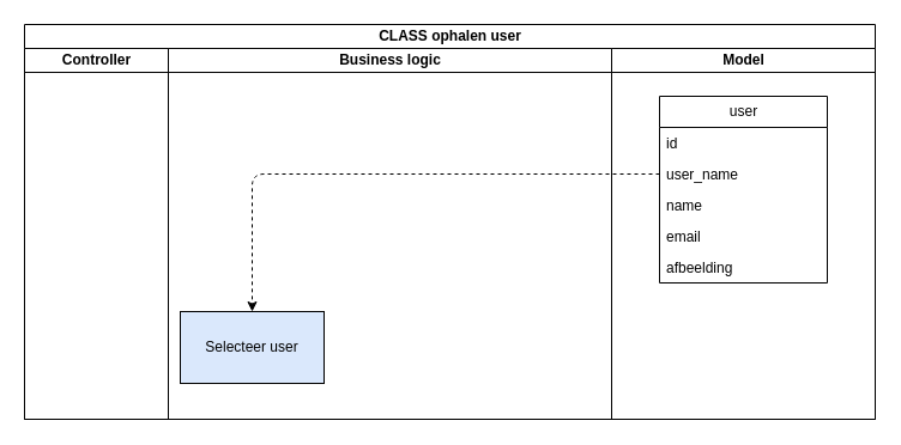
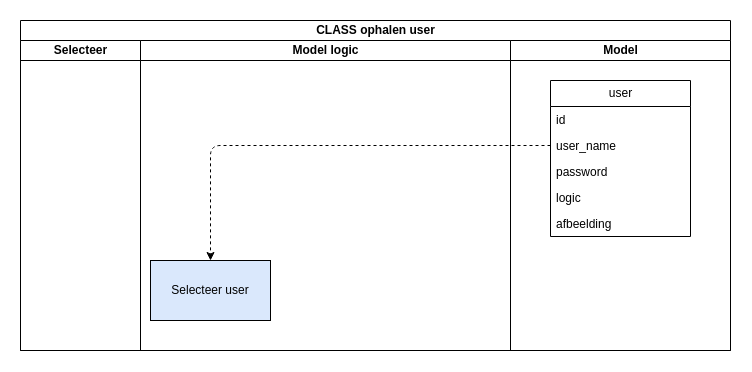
  <mxCell id="0" />
  <mxCell id="1" parent="0" />
  <mxCell id="2" value="CLASS ophalen user" style="swimlane;childLayout=stackLayout;resizeParent=1;resizeParentMax=0;startSize=20;html=1;" vertex="1" parent="1"><mxGeometry x="20" y="20" width="710" height="330" as="geometry" /></mxCell>
- <mxCell id="3" value="Controller" style="swimlane;startSize=20;html=1;" vertex="1" parent="2"><mxGeometry y="20" width="120" height="310" as="geometry" /></mxCell>
- <mxCell id="4" value="Business logic" style="swimlane;startSize=20;html=1;" vertex="1" parent="2"><mxGeometry x="120" y="20" width="370" height="310" as="geometry" /></mxCell>
+ <mxCell id="3" value="Selecteer" style="swimlane;startSize=20;html=1;" vertex="1" parent="2"><mxGeometry y="20" width="120" height="310" as="geometry" /></mxCell>
+ <mxCell id="4" value="Model logic" style="swimlane;startSize=20;html=1;" vertex="1" parent="2"><mxGeometry x="120" y="20" width="370" height="310" as="geometry" /></mxCell>
  <mxCell id="5" value="Selecteer user" style="rounded=0;whiteSpace=wrap;html=1;fillColor=#dae8fc;" vertex="1" parent="4"><mxGeometry x="10" y="220" width="120" height="60" as="geometry" /></mxCell>
  <mxCell id="6" value="Model" style="swimlane;startSize=20;html=1;" vertex="1" parent="2"><mxGeometry x="490" y="20" width="220" height="310" as="geometry" /></mxCell>
  <mxCell id="7" value="user" style="swimlane;fontStyle=0;childLayout=stackLayout;horizontal=1;startSize=26;fillColor=none;horizontalStack=0;resizeParent=1;resizeParentMax=0;resizeLast=0;collapsible=1;marginBottom=0;html=1;" vertex="1" parent="6"><mxGeometry x="40" y="40" width="140" height="156" as="geometry" /></mxCell>
  <mxCell id="8" value="id" style="text;strokeColor=none;fillColor=none;align=left;verticalAlign=top;spacingLeft=4;spacingRight=4;overflow=hidden;rotatable=0;points=[[0,0.5],[1,0.5]];portConstraint=eastwest;whiteSpace=wrap;html=1;" vertex="1" parent="7"><mxGeometry y="26" width="140" height="26" as="geometry" /></mxCell>
  <mxCell id="9" value="user_name" style="text;strokeColor=none;fillColor=none;align=left;verticalAlign=top;spacingLeft=4;spacingRight=4;overflow=hidden;rotatable=0;points=[[0,0.5],[1,0.5]];portConstraint=eastwest;whiteSpace=wrap;html=1;" vertex="1" parent="7"><mxGeometry y="52" width="140" height="26" as="geometry" /></mxCell>
- <mxCell id="10" value="name" style="text;strokeColor=none;fillColor=none;align=left;verticalAlign=top;spacingLeft=4;spacingRight=4;overflow=hidden;rotatable=0;points=[[0,0.5],[1,0.5]];portConstraint=eastwest;whiteSpace=wrap;html=1;" vertex="1" parent="7"><mxGeometry y="78" width="140" height="26" as="geometry" /></mxCell>
- <mxCell id="11" value="email" style="text;strokeColor=none;fillColor=none;align=left;verticalAlign=top;spacingLeft=4;spacingRight=4;overflow=hidden;rotatable=0;points=[[0,0.5],[1,0.5]];portConstraint=eastwest;whiteSpace=wrap;html=1;" vertex="1" parent="7"><mxGeometry y="104" width="140" height="26" as="geometry" /></mxCell>
+ <mxCell id="10" value="password" style="text;strokeColor=none;fillColor=none;align=left;verticalAlign=top;spacingLeft=4;spacingRight=4;overflow=hidden;rotatable=0;points=[[0,0.5],[1,0.5]];portConstraint=eastwest;whiteSpace=wrap;html=1;" vertex="1" parent="7"><mxGeometry y="78" width="140" height="26" as="geometry" /></mxCell>
+ <mxCell id="11" value="logic" style="text;strokeColor=none;fillColor=none;align=left;verticalAlign=top;spacingLeft=4;spacingRight=4;overflow=hidden;rotatable=0;points=[[0,0.5],[1,0.5]];portConstraint=eastwest;whiteSpace=wrap;html=1;" vertex="1" parent="7"><mxGeometry y="104" width="140" height="26" as="geometry" /></mxCell>
  <mxCell id="12" value="afbeelding" style="text;strokeColor=none;fillColor=none;align=left;verticalAlign=top;spacingLeft=4;spacingRight=4;overflow=hidden;rotatable=0;points=[[0,0.5],[1,0.5]];portConstraint=eastwest;whiteSpace=wrap;html=1;" vertex="1" parent="7"><mxGeometry y="130" width="140" height="26" as="geometry" /></mxCell>
  <mxCell id="13" style="edgeStyle=none;html=1;exitX=0;exitY=0.5;exitDx=0;exitDy=0;entryX=0.5;entryY=0;entryDx=0;entryDy=0;dashed=1;" edge="1" parent="2" source="9" target="5"><mxGeometry relative="1" as="geometry"><Array as="points"><mxPoint x="190" y="125" /></Array></mxGeometry></mxCell>
